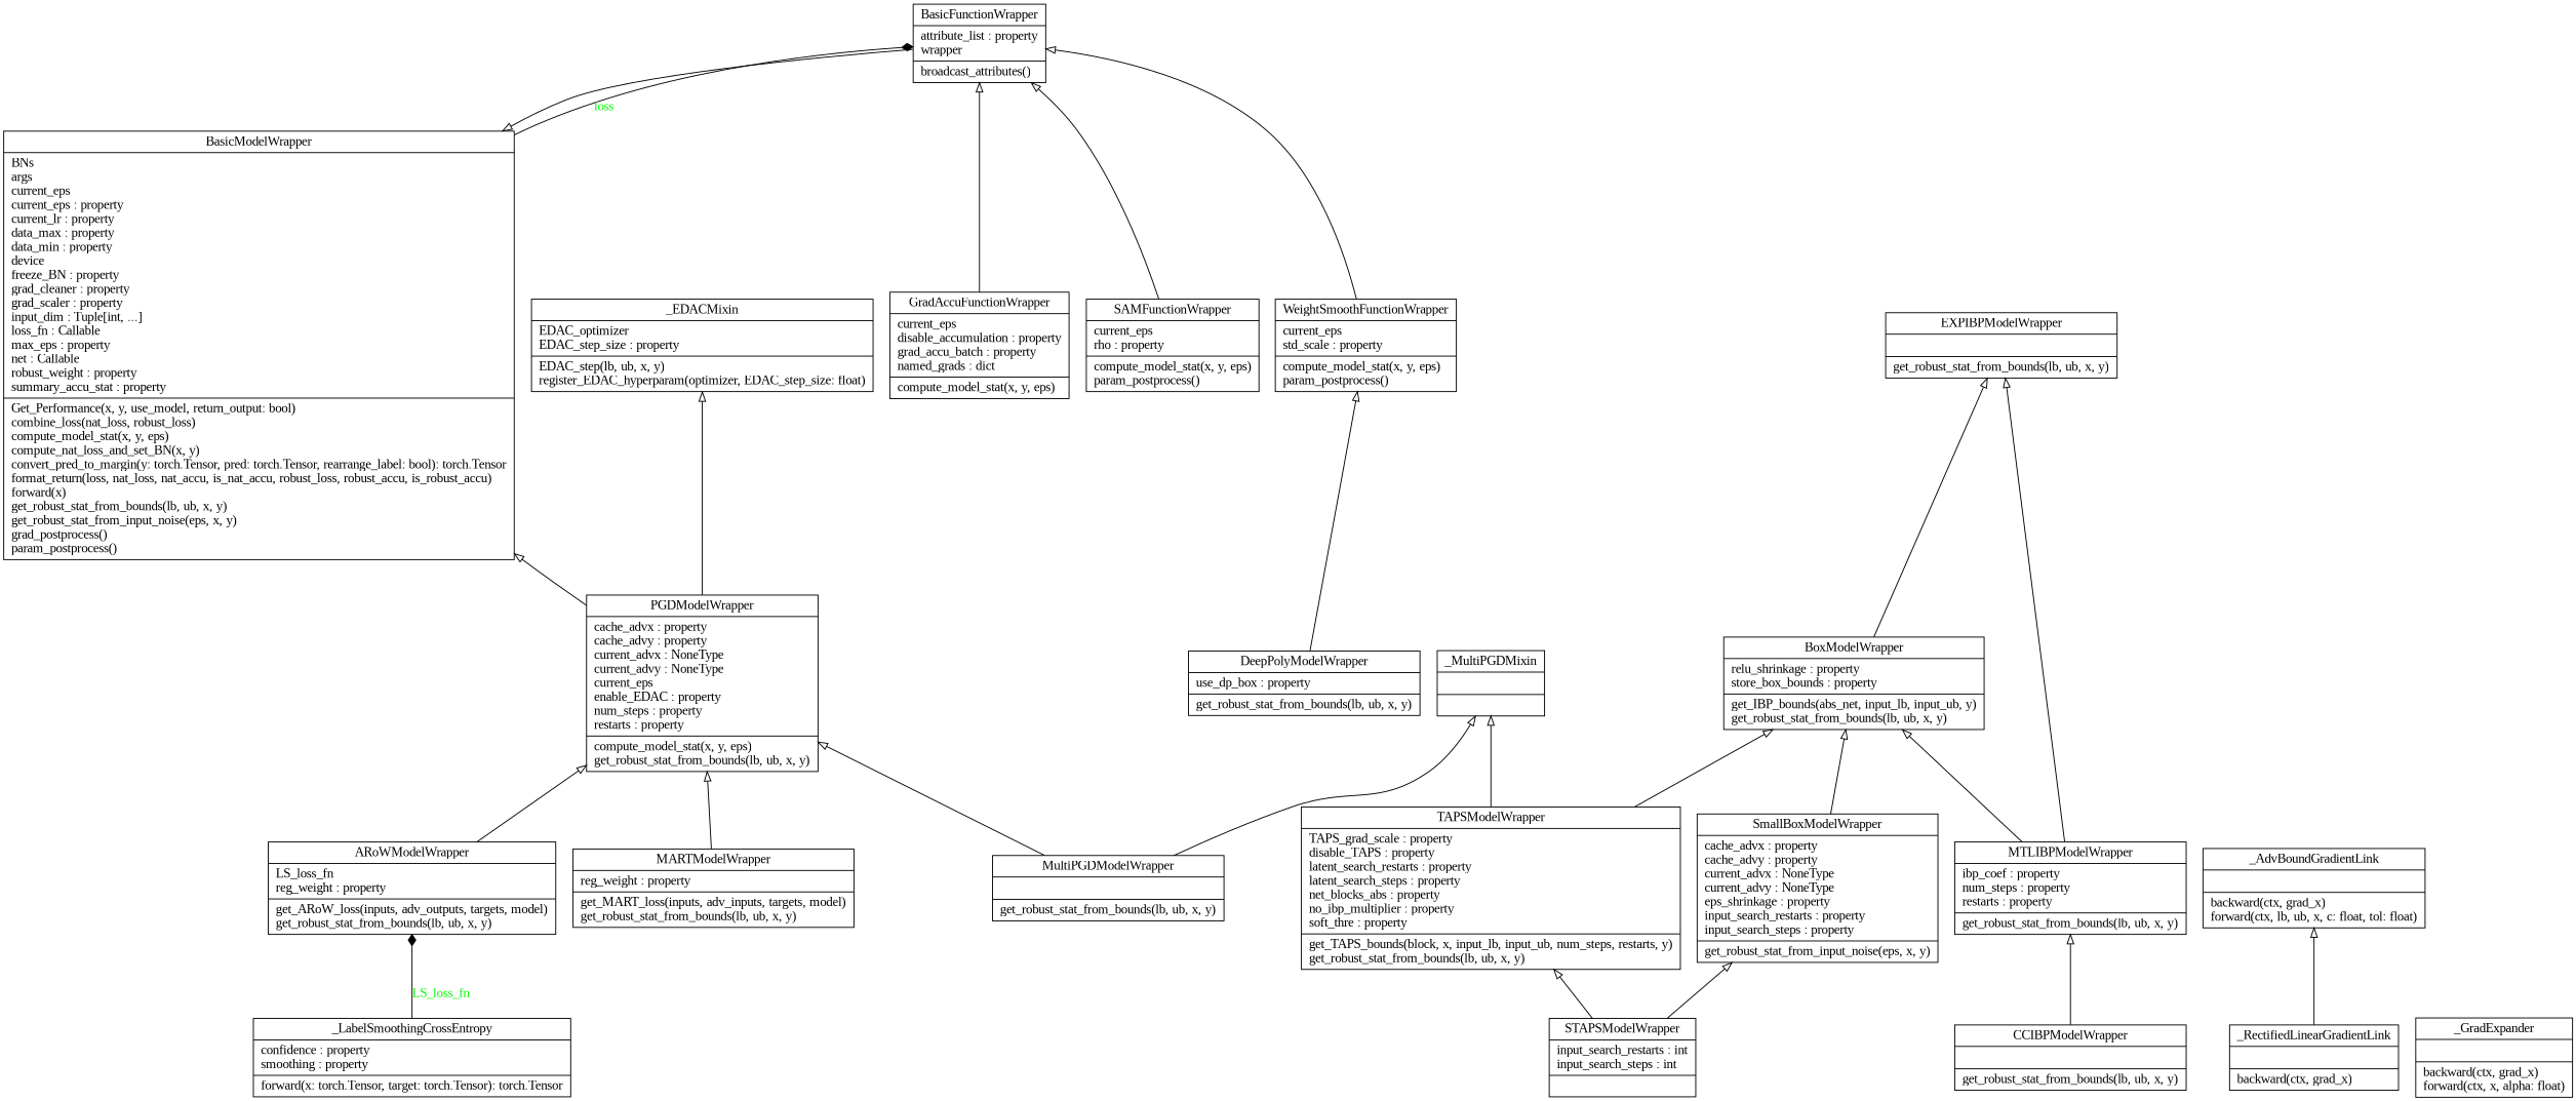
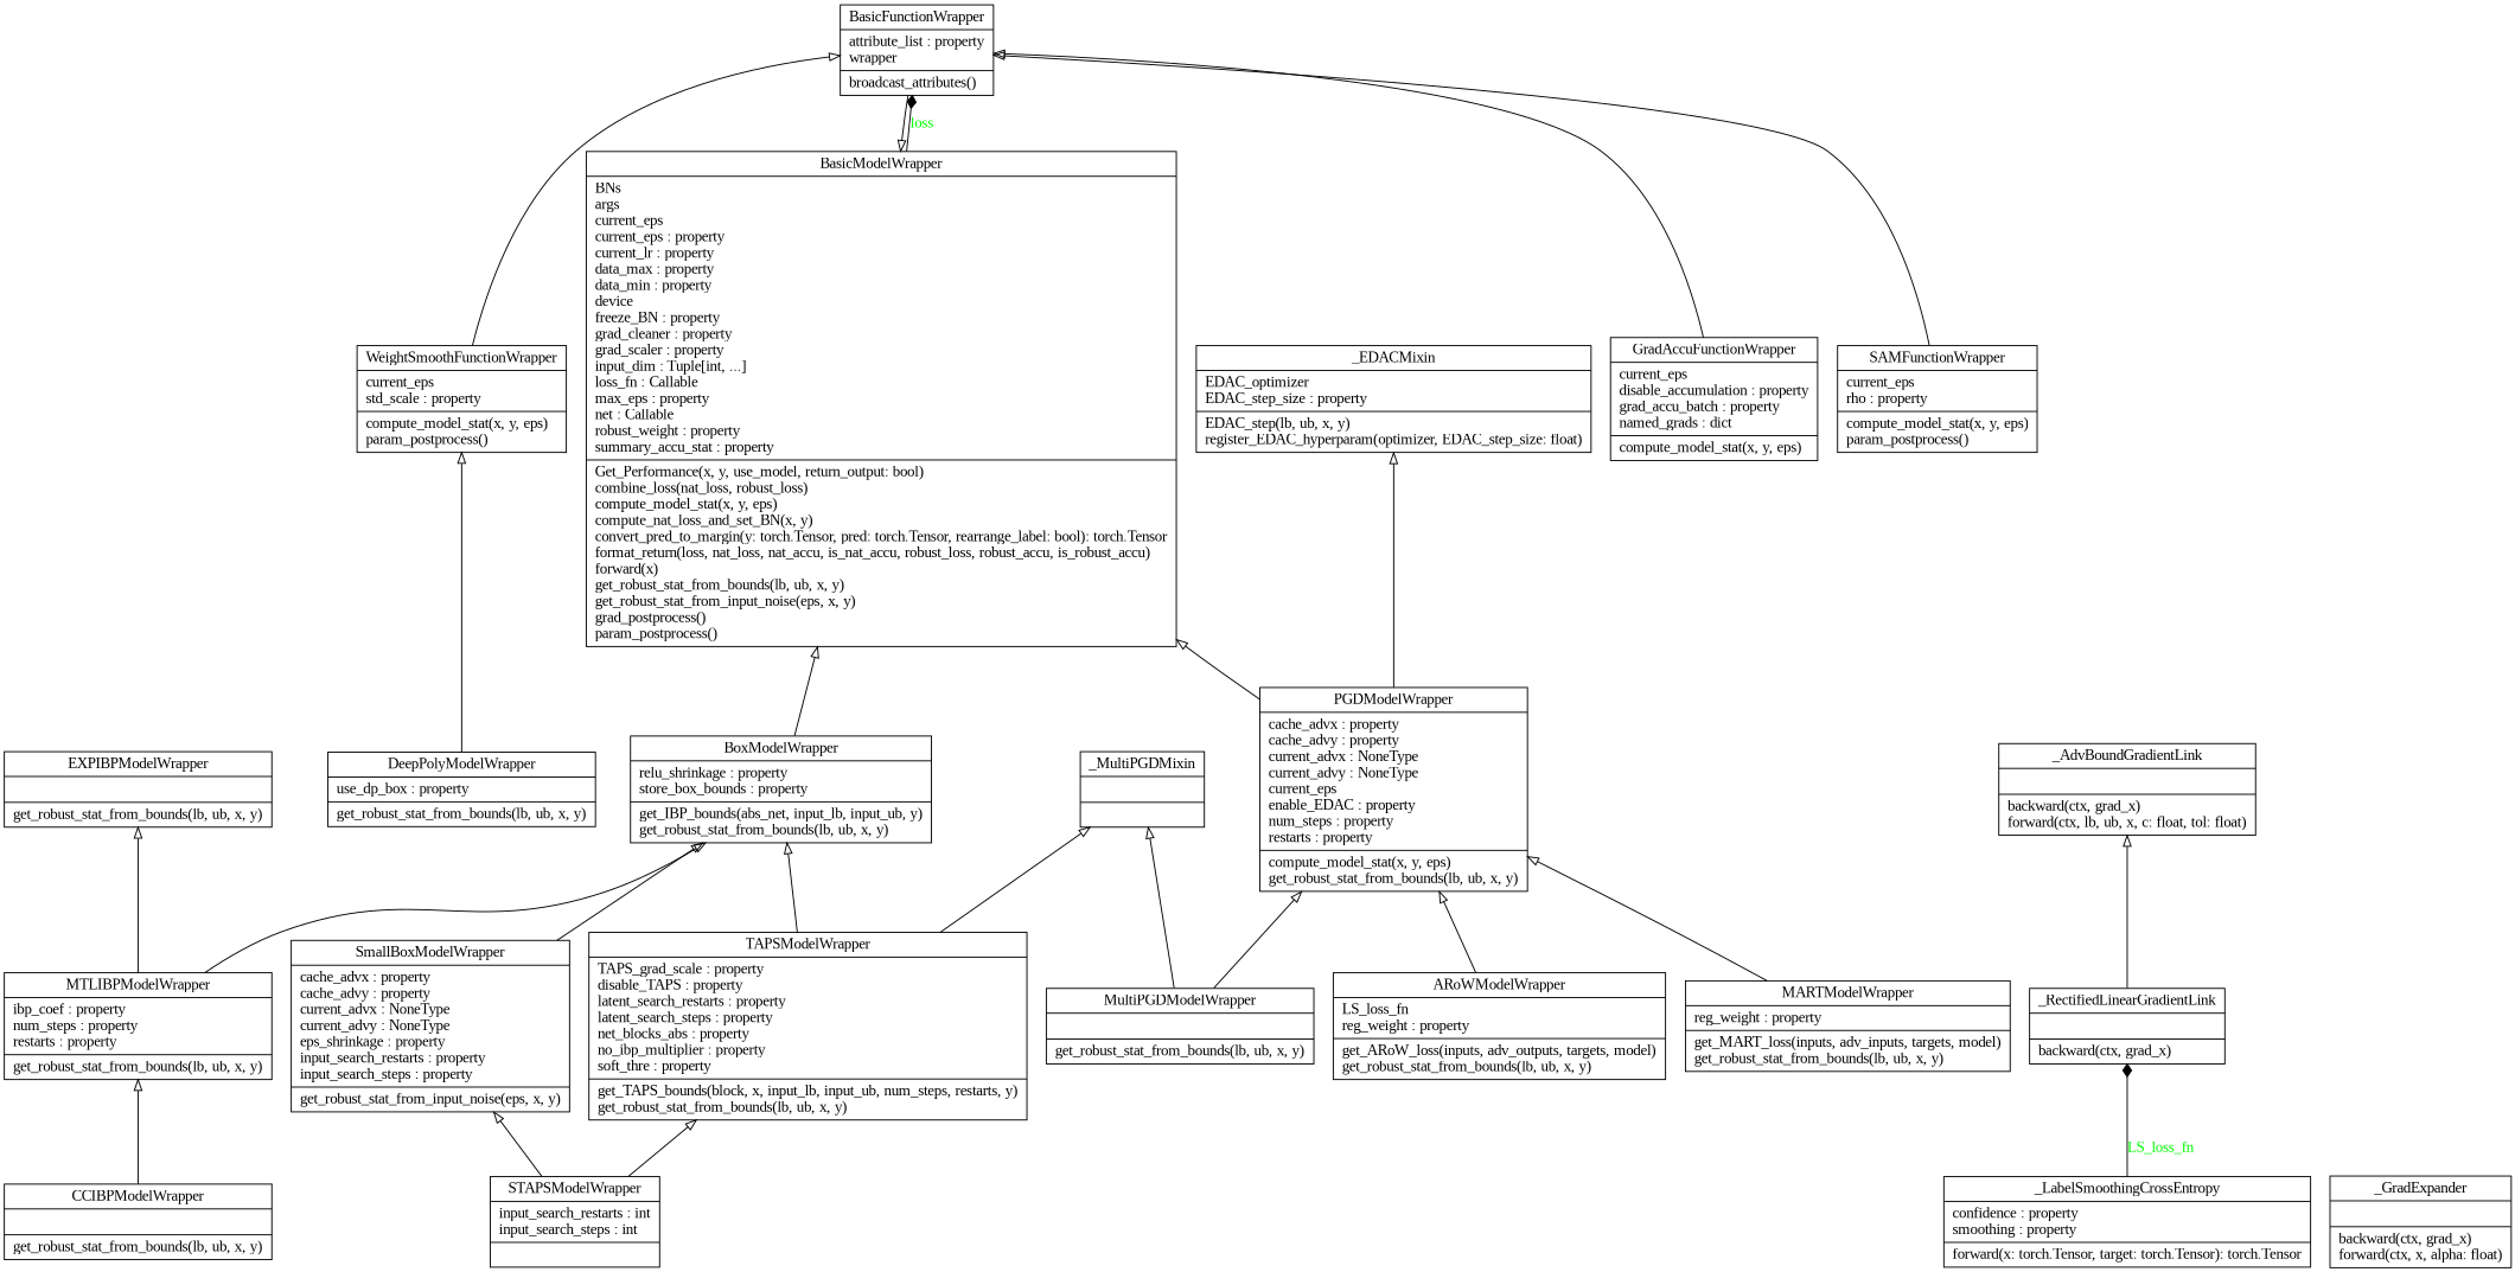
  digraph {
    fontname="Liberation Serif"
    rankdir=BT
    node [color=black fontcolor=black fontname="Liberation Serif" shape=record style=solid]
    edge [arrowhead=empty arrowtail=none fontname="Liberation Serif"]
    n1 [label="{ARoWModelWrapper|LS_loss_fn\lreg_weight : property\l|get_ARoW_loss(inputs, adv_outputs, targets, model)\lget_robust_stat_from_bounds(lb, ub, x, y)\l}"]
    n2 [label="{PGDModelWrapper|cache_advx : property\lcache_advy : property\lcurrent_advx : NoneType\lcurrent_advy : NoneType\lcurrent_eps\lenable_EDAC : property\lnum_steps : property\lrestarts : property\l|compute_model_stat(x, y, eps)\lget_robust_stat_from_bounds(lb, ub, x, y)\l}"]
    n3 [label="{BasicModelWrapper|BNs\largs\lcurrent_eps\lcurrent_eps : property\lcurrent_lr : property\ldata_max : property\ldata_min : property\ldevice\lfreeze_BN : property\lgrad_cleaner : property\lgrad_scaler : property\linput_dim : Tuple[int, ...]\lloss_fn : Callable\lmax_eps : property\lnet : Callable\lrobust_weight : property\lsummary_accu_stat : property\l|Get_Performance(x, y, use_model, return_output: bool)\lcombine_loss(nat_loss, robust_loss)\lcompute_model_stat(x, y, eps)\lcompute_nat_loss_and_set_BN(x, y)\lconvert_pred_to_margin(y: torch.Tensor, pred: torch.Tensor, rearrange_label: bool): torch.Tensor\lformat_return(loss, nat_loss, nat_accu, is_nat_accu, robust_loss, robust_accu, is_robust_accu)\lforward(x)\lget_robust_stat_from_bounds(lb, ub, x, y)\lget_robust_stat_from_input_noise(eps, x, y)\lgrad_postprocess()\lparam_postprocess()\l}"]
    n4 [label="{_EDACMixin|EDAC_optimizer\lEDAC_step_size : property\l|EDAC_step(lb, ub, x, y)\lregister_EDAC_hyperparam(optimizer, EDAC_step_size: float)\l}"]
    n5 [label="{BasicFunctionWrapper|attribute_list : property\lwrapper\l|broadcast_attributes()\l}"]
    n6 [label="{BoxModelWrapper|relu_shrinkage : property\lstore_box_bounds : property\l|get_IBP_bounds(abs_net, input_lb, input_ub, y)\lget_robust_stat_from_bounds(lb, ub, x, y)\l}"]
    n7 [label="{CCIBPModelWrapper|\l|get_robust_stat_from_bounds(lb, ub, x, y)\l}"]
    n8 [label="{MTLIBPModelWrapper|ibp_coef : property\lnum_steps : property\lrestarts : property\l|get_robust_stat_from_bounds(lb, ub, x, y)\l}"]
    n9 [label="{EXPIBPModelWrapper|\l|get_robust_stat_from_bounds(lb, ub, x, y)\l}"]
    n10 [label="{DeepPolyModelWrapper|use_dp_box : property\l|get_robust_stat_from_bounds(lb, ub, x, y)\l}"]
    n11 [label="{WeightSmoothFunctionWrapper|current_eps\lstd_scale : property\l|compute_model_stat(x, y, eps)\lparam_postprocess()\l}"]
    n12 [label="{GradAccuFunctionWrapper|current_eps\ldisable_accumulation : property\lgrad_accu_batch : property\lnamed_grads : dict\l|compute_model_stat(x, y, eps)\l}"]
    n13 [label="{MARTModelWrapper|reg_weight : property\l|get_MART_loss(inputs, adv_inputs, targets, model)\lget_robust_stat_from_bounds(lb, ub, x, y)\l}"]
    n14 [label="{MultiPGDModelWrapper|\l|get_robust_stat_from_bounds(lb, ub, x, y)\l}"]
    n15 [label="{_MultiPGDMixin|\l|}"]
    n16 [label="{SAMFunctionWrapper|current_eps\lrho : property\l|compute_model_stat(x, y, eps)\lparam_postprocess()\l}"]
    n17 [label="{STAPSModelWrapper|input_search_restarts : int\linput_search_steps : int\l|}"]
    n18 [label="{SmallBoxModelWrapper|cache_advx : property\lcache_advy : property\lcurrent_advx : NoneType\lcurrent_advy : NoneType\leps_shrinkage : property\linput_search_restarts : property\linput_search_steps : property\l|get_robust_stat_from_input_noise(eps, x, y)\l}"]
    n19 [label="{TAPSModelWrapper|TAPS_grad_scale : property\ldisable_TAPS : property\llatent_search_restarts : property\llatent_search_steps : property\lnet_blocks_abs : property\lno_ibp_multiplier : property\lsoft_thre : property\l|get_TAPS_bounds(block, x, input_lb, input_ub, num_steps, restarts, y)\lget_robust_stat_from_bounds(lb, ub, x, y)\l}"]
    n20 [label="{_AdvBoundGradientLink|\l|backward(ctx, grad_x)\lforward(ctx, lb, ub, x, c: float, tol: float)\l}"]
    n21 [label="{_GradExpander|\l|backward(ctx, grad_x)\lforward(ctx, x, alpha: float)\l}"]
    n22 [label="{_LabelSmoothingCrossEntropy|confidence : property\lsmoothing : property\l|forward(x: torch.Tensor, target: torch.Tensor): torch.Tensor\l}"]
    n23 [label="{_RectifiedLinearGradientLink|\l|backward(ctx, grad_x)\l}"]
    n1 -> n2
    n2 -> n3
    n2 -> n4
    n3 -> n5 [arrowhead=diamond fontcolor=green label=loss style=solid]
    n5 -> n3
-   n6 -> n9
+   n6 -> n3
    n7 -> n8
    n8 -> n6
    n8 -> n9
    n10 -> n11
    n11 -> n5
    n12 -> n5
    n13 -> n2
    n14 -> n2
    n14 -> n15
    n16 -> n5
    n17 -> n18
    n17 -> n19
    n18 -> n6
    n19 -> n6
    n19 -> n15
-   n22 -> n1 [arrowhead=diamond fontcolor=green label=LS_loss_fn style=solid]
+   n22 -> n23 [arrowhead=diamond fontcolor=green label=LS_loss_fn style=solid]
    n23 -> n20
  }
